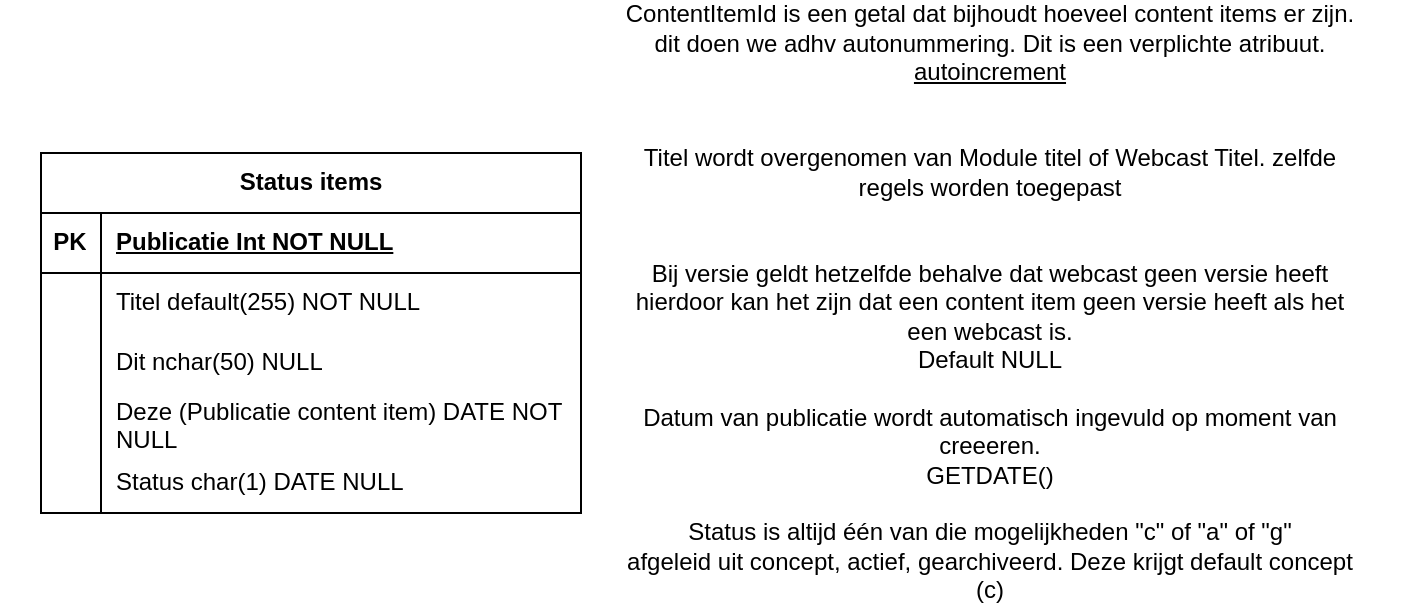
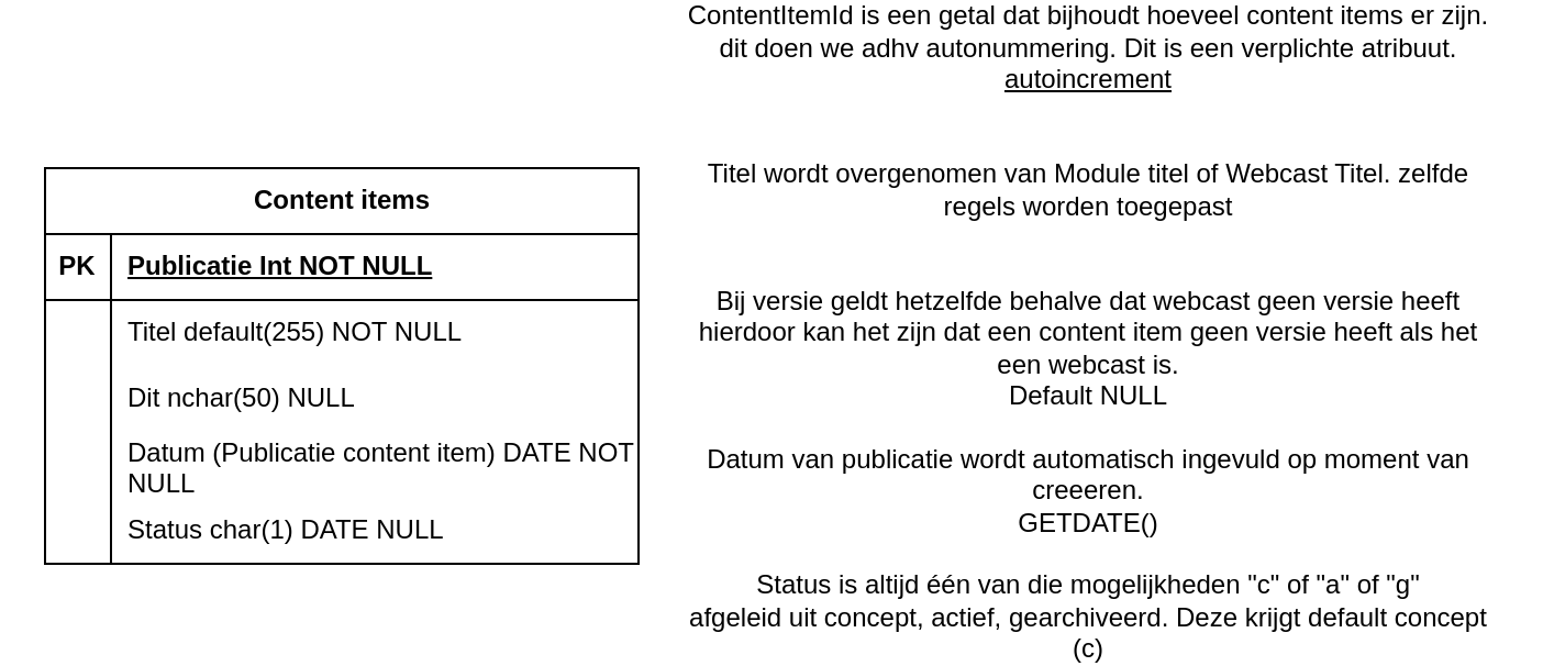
  <mxCell id="0" />
  <mxCell id="1" parent="0" />
- <mxCell id="2" value="Status items" style="shape=table;startSize=30;container=1;collapsible=1;childLayout=tableLayout;fixedRows=1;rowLines=0;fontStyle=1;align=center;resizeLast=1;html=1;" vertex="1" parent="1"><mxGeometry x="20" y="20" width="270" height="180" as="geometry" /></mxCell>
+ <mxCell id="2" value="Content items" style="shape=table;startSize=30;container=1;collapsible=1;childLayout=tableLayout;fixedRows=1;rowLines=0;fontStyle=1;align=center;resizeLast=1;html=1;" vertex="1" parent="1"><mxGeometry x="20" y="20" width="270" height="180" as="geometry" /></mxCell>
  <mxCell id="3" value="" style="shape=tableRow;horizontal=0;startSize=0;swimlaneHead=0;swimlaneBody=0;fillColor=none;collapsible=0;dropTarget=0;points=[[0,0.5],[1,0.5]];portConstraint=eastwest;top=0;left=0;right=0;bottom=1;" vertex="1" parent="2"><mxGeometry y="30" width="270" height="30" as="geometry" /></mxCell>
  <mxCell id="4" value="PK" style="shape=partialRectangle;connectable=0;fillColor=none;top=0;left=0;bottom=0;right=0;fontStyle=1;overflow=hidden;whiteSpace=wrap;html=1;" vertex="1" parent="3"><mxGeometry width="30" height="30" as="geometry"><mxRectangle width="30" height="30" as="alternateBounds" /></mxGeometry></mxCell>
  <mxCell id="5" value="Publicatie Int NOT NULL" style="shape=partialRectangle;connectable=0;fillColor=none;top=0;left=0;bottom=0;right=0;align=left;spacingLeft=6;fontStyle=5;overflow=hidden;whiteSpace=wrap;html=1;" vertex="1" parent="3"><mxGeometry x="30" width="240" height="30" as="geometry"><mxRectangle width="240" height="30" as="alternateBounds" /></mxGeometry></mxCell>
  <mxCell id="6" value="" style="shape=tableRow;horizontal=0;startSize=0;swimlaneHead=0;swimlaneBody=0;fillColor=none;collapsible=0;dropTarget=0;points=[[0,0.5],[1,0.5]];portConstraint=eastwest;top=0;left=0;right=0;bottom=0;" vertex="1" parent="2"><mxGeometry y="60" width="270" height="30" as="geometry" /></mxCell>
  <mxCell id="7" value="" style="shape=partialRectangle;connectable=0;fillColor=none;top=0;left=0;bottom=0;right=0;editable=1;overflow=hidden;whiteSpace=wrap;html=1;" vertex="1" parent="6"><mxGeometry width="30" height="30" as="geometry"><mxRectangle width="30" height="30" as="alternateBounds" /></mxGeometry></mxCell>
  <mxCell id="8" value="Titel default(255) NOT NULL" style="shape=partialRectangle;connectable=0;fillColor=none;top=0;left=0;bottom=0;right=0;align=left;spacingLeft=6;overflow=hidden;whiteSpace=wrap;html=1;" vertex="1" parent="6"><mxGeometry x="30" width="240" height="30" as="geometry"><mxRectangle width="240" height="30" as="alternateBounds" /></mxGeometry></mxCell>
  <mxCell id="9" value="" style="shape=tableRow;horizontal=0;startSize=0;swimlaneHead=0;swimlaneBody=0;fillColor=none;collapsible=0;dropTarget=0;points=[[0,0.5],[1,0.5]];portConstraint=eastwest;top=0;left=0;right=0;bottom=0;" vertex="1" parent="2"><mxGeometry y="90" width="270" height="30" as="geometry" /></mxCell>
  <mxCell id="10" value="" style="shape=partialRectangle;connectable=0;fillColor=none;top=0;left=0;bottom=0;right=0;editable=1;overflow=hidden;whiteSpace=wrap;html=1;" vertex="1" parent="9"><mxGeometry width="30" height="30" as="geometry"><mxRectangle width="30" height="30" as="alternateBounds" /></mxGeometry></mxCell>
  <mxCell id="11" value="Dit nchar(50) NULL" style="shape=partialRectangle;connectable=0;fillColor=none;top=0;left=0;bottom=0;right=0;align=left;spacingLeft=6;overflow=hidden;whiteSpace=wrap;html=1;" vertex="1" parent="9"><mxGeometry x="30" width="240" height="30" as="geometry"><mxRectangle width="240" height="30" as="alternateBounds" /></mxGeometry></mxCell>
  <mxCell id="12" value="" style="shape=tableRow;horizontal=0;startSize=0;swimlaneHead=0;swimlaneBody=0;fillColor=none;collapsible=0;dropTarget=0;points=[[0,0.5],[1,0.5]];portConstraint=eastwest;top=0;left=0;right=0;bottom=0;" vertex="1" parent="2"><mxGeometry y="120" width="270" height="30" as="geometry" /></mxCell>
  <mxCell id="13" value="" style="shape=partialRectangle;connectable=0;fillColor=none;top=0;left=0;bottom=0;right=0;editable=1;overflow=hidden;whiteSpace=wrap;html=1;" vertex="1" parent="12"><mxGeometry width="30" height="30" as="geometry"><mxRectangle width="30" height="30" as="alternateBounds" /></mxGeometry></mxCell>
- <mxCell id="14" value="Deze (Publicatie content item) DATE NOT NULL&lt;br&gt;" style="shape=partialRectangle;connectable=0;fillColor=none;top=0;left=0;bottom=0;right=0;align=left;spacingLeft=6;overflow=hidden;whiteSpace=wrap;html=1;" vertex="1" parent="12"><mxGeometry x="30" width="240" height="30" as="geometry"><mxRectangle width="240" height="30" as="alternateBounds" /></mxGeometry></mxCell>
+ <mxCell id="14" value="Datum (Publicatie content item) DATE NOT NULL&lt;br&gt;" style="shape=partialRectangle;connectable=0;fillColor=none;top=0;left=0;bottom=0;right=0;align=left;spacingLeft=6;overflow=hidden;whiteSpace=wrap;html=1;" vertex="1" parent="12"><mxGeometry x="30" width="240" height="30" as="geometry"><mxRectangle width="240" height="30" as="alternateBounds" /></mxGeometry></mxCell>
  <mxCell id="15" value="" style="shape=tableRow;horizontal=0;startSize=0;swimlaneHead=0;swimlaneBody=0;fillColor=none;collapsible=0;dropTarget=0;points=[[0,0.5],[1,0.5]];portConstraint=eastwest;top=0;left=0;right=0;bottom=0;" vertex="1" parent="2"><mxGeometry y="150" width="270" height="30" as="geometry" /></mxCell>
  <mxCell id="16" value="" style="shape=partialRectangle;connectable=0;fillColor=none;top=0;left=0;bottom=0;right=0;editable=1;overflow=hidden;whiteSpace=wrap;html=1;" vertex="1" parent="15"><mxGeometry width="30" height="30" as="geometry"><mxRectangle width="30" height="30" as="alternateBounds" /></mxGeometry></mxCell>
  <mxCell id="17" value="Status char(1) DATE NULL" style="shape=partialRectangle;connectable=0;fillColor=none;top=0;left=0;bottom=0;right=0;align=left;spacingLeft=6;overflow=hidden;whiteSpace=wrap;html=1;" vertex="1" parent="15"><mxGeometry x="30" width="240" height="30" as="geometry"><mxRectangle width="240" height="30" as="alternateBounds" /></mxGeometry></mxCell>
  <mxCell id="18" value="ContentItemId is een getal dat bijhoudt hoeveel content items er zijn. dit doen we adhv autonummering. Dit is een verplichte atribuut. &lt;u&gt;autoincrement&lt;/u&gt;&lt;br&gt;&lt;br&gt;&lt;br&gt;Titel wordt overgenomen van Module titel of Webcast Titel. zelfde regels worden toegepast&lt;br&gt;&lt;br&gt;&lt;br&gt;Bij versie geldt hetzelfde behalve dat webcast geen versie heeft hierdoor kan het zijn dat een content item geen versie heeft als het een webcast is.&lt;br&gt;Default NULL&lt;br&gt;&lt;br&gt;Datum van publicatie wordt automatisch ingevuld op moment van creeeren.&lt;br&gt;GETDATE()&lt;br&gt;&lt;br&gt;Status is altijd één van die mogelijkheden &quot;c&quot; of &quot;a&quot; of &quot;g&quot;&lt;br&gt;afgeleid uit concept, actief, gearchiveerd. Deze krijgt default concept (c)" style="text;html=1;strokeColor=none;fillColor=none;align=center;verticalAlign=middle;whiteSpace=wrap;rounded=0;" vertex="1" parent="1"><mxGeometry x="310" y="80" width="370" height="30" as="geometry" /></mxCell>
